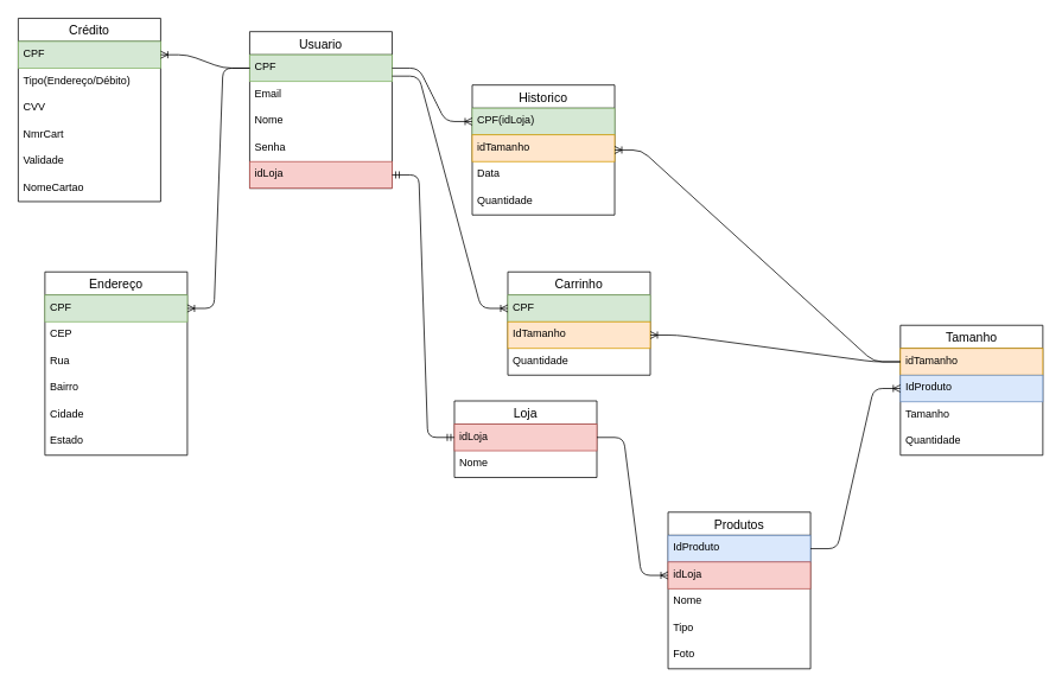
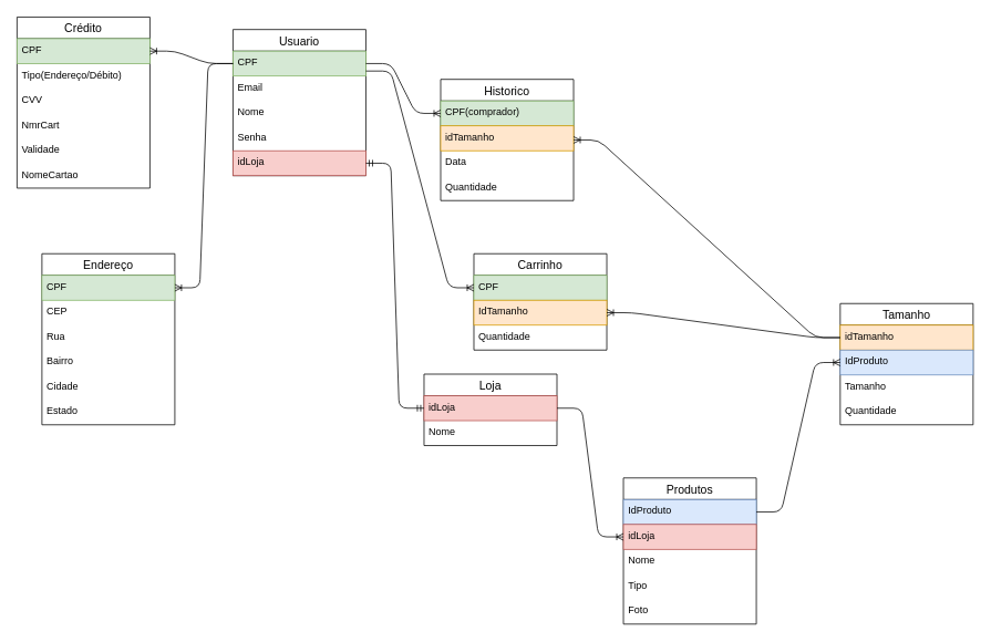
  <mxCell id="0" />
  <mxCell id="1" parent="0" />
  <mxCell id="2" value="Usuario" style="swimlane;fontStyle=0;childLayout=stackLayout;horizontal=1;startSize=26;horizontalStack=0;resizeParent=1;resizeParentMax=0;resizeLast=0;collapsible=1;marginBottom=0;align=center;fontSize=14;" vertex="1" parent="1"><mxGeometry x="280" y="35" width="160" height="176" as="geometry" /></mxCell>
  <mxCell id="3" value="CPF" style="text;strokeColor=#82b366;fillColor=#d5e8d4;spacingLeft=4;spacingRight=4;overflow=hidden;rotatable=0;points=[[0,0.5],[1,0.5]];portConstraint=eastwest;fontSize=12;" vertex="1" parent="2"><mxGeometry y="26" width="160" height="30" as="geometry" /></mxCell>
  <mxCell id="4" value="Email" style="text;strokeColor=none;fillColor=none;spacingLeft=4;spacingRight=4;overflow=hidden;rotatable=0;points=[[0,0.5],[1,0.5]];portConstraint=eastwest;fontSize=12;" vertex="1" parent="2"><mxGeometry y="56" width="160" height="30" as="geometry" /></mxCell>
  <mxCell id="5" value="Nome" style="text;strokeColor=none;fillColor=none;spacingLeft=4;spacingRight=4;overflow=hidden;rotatable=0;points=[[0,0.5],[1,0.5]];portConstraint=eastwest;fontSize=12;" vertex="1" parent="2"><mxGeometry y="86" width="160" height="30" as="geometry" /></mxCell>
  <mxCell id="6" value="Senha" style="text;strokeColor=none;fillColor=none;spacingLeft=4;spacingRight=4;overflow=hidden;rotatable=0;points=[[0,0.5],[1,0.5]];portConstraint=eastwest;fontSize=12;" vertex="1" parent="2"><mxGeometry y="116" width="160" height="30" as="geometry" /></mxCell>
  <mxCell id="7" value="idLoja" style="text;strokeColor=#b85450;fillColor=#f8cecc;spacingLeft=4;spacingRight=4;overflow=hidden;rotatable=0;points=[[0,0.5],[1,0.5]];portConstraint=eastwest;fontSize=12;" vertex="1" parent="2"><mxGeometry y="146" width="160" height="30" as="geometry" /></mxCell>
  <mxCell id="8" value="Endereço" style="swimlane;fontStyle=0;childLayout=stackLayout;horizontal=1;startSize=26;horizontalStack=0;resizeParent=1;resizeParentMax=0;resizeLast=0;collapsible=1;marginBottom=0;align=center;fontSize=14;" vertex="1" parent="1"><mxGeometry x="50" y="305" width="160" height="206" as="geometry" /></mxCell>
  <mxCell id="9" value="CPF" style="text;strokeColor=#82b366;fillColor=#d5e8d4;spacingLeft=4;spacingRight=4;overflow=hidden;rotatable=0;points=[[0,0.5],[1,0.5]];portConstraint=eastwest;fontSize=12;" vertex="1" parent="8"><mxGeometry y="26" width="160" height="30" as="geometry" /></mxCell>
  <mxCell id="10" value="CEP" style="text;strokeColor=none;fillColor=none;spacingLeft=4;spacingRight=4;overflow=hidden;rotatable=0;points=[[0,0.5],[1,0.5]];portConstraint=eastwest;fontSize=12;" vertex="1" parent="8"><mxGeometry y="56" width="160" height="30" as="geometry" /></mxCell>
  <mxCell id="11" value="Rua" style="text;strokeColor=none;fillColor=none;spacingLeft=4;spacingRight=4;overflow=hidden;rotatable=0;points=[[0,0.5],[1,0.5]];portConstraint=eastwest;fontSize=12;" vertex="1" parent="8"><mxGeometry y="86" width="160" height="30" as="geometry" /></mxCell>
  <mxCell id="12" value="Bairro" style="text;strokeColor=none;fillColor=none;spacingLeft=4;spacingRight=4;overflow=hidden;rotatable=0;points=[[0,0.5],[1,0.5]];portConstraint=eastwest;fontSize=12;" vertex="1" parent="8"><mxGeometry y="116" width="160" height="30" as="geometry" /></mxCell>
  <mxCell id="13" value="Cidade" style="text;strokeColor=none;fillColor=none;spacingLeft=4;spacingRight=4;overflow=hidden;rotatable=0;points=[[0,0.5],[1,0.5]];portConstraint=eastwest;fontSize=12;" vertex="1" parent="8"><mxGeometry y="146" width="160" height="30" as="geometry" /></mxCell>
  <mxCell id="14" value="Estado" style="text;strokeColor=none;fillColor=none;spacingLeft=4;spacingRight=4;overflow=hidden;rotatable=0;points=[[0,0.5],[1,0.5]];portConstraint=eastwest;fontSize=12;" vertex="1" parent="8"><mxGeometry y="176" width="160" height="30" as="geometry" /></mxCell>
  <mxCell id="15" value="Crédito" style="swimlane;fontStyle=0;childLayout=stackLayout;horizontal=1;startSize=26;horizontalStack=0;resizeParent=1;resizeParentMax=0;resizeLast=0;collapsible=1;marginBottom=0;align=center;fontSize=14;" vertex="1" parent="1"><mxGeometry x="20" y="20" width="160" height="206" as="geometry" /></mxCell>
  <mxCell id="16" value="CPF" style="text;strokeColor=#82b366;fillColor=#d5e8d4;spacingLeft=4;spacingRight=4;overflow=hidden;rotatable=0;points=[[0,0.5],[1,0.5]];portConstraint=eastwest;fontSize=12;" vertex="1" parent="15"><mxGeometry y="26" width="160" height="30" as="geometry" /></mxCell>
  <mxCell id="17" value="Tipo(Endereço/Débito)" style="text;spacingLeft=4;spacingRight=4;overflow=hidden;rotatable=0;points=[[0,0.5],[1,0.5]];portConstraint=eastwest;fontSize=12;" vertex="1" parent="15"><mxGeometry y="56" width="160" height="30" as="geometry" /></mxCell>
  <mxCell id="18" value="CVV" style="text;strokeColor=none;fillColor=none;spacingLeft=4;spacingRight=4;overflow=hidden;rotatable=0;points=[[0,0.5],[1,0.5]];portConstraint=eastwest;fontSize=12;" vertex="1" parent="15"><mxGeometry y="86" width="160" height="30" as="geometry" /></mxCell>
  <mxCell id="19" value="NmrCart" style="text;strokeColor=none;fillColor=none;spacingLeft=4;spacingRight=4;overflow=hidden;rotatable=0;points=[[0,0.5],[1,0.5]];portConstraint=eastwest;fontSize=12;" vertex="1" parent="15"><mxGeometry y="116" width="160" height="30" as="geometry" /></mxCell>
  <mxCell id="20" value="Validade" style="text;strokeColor=none;fillColor=none;spacingLeft=4;spacingRight=4;overflow=hidden;rotatable=0;points=[[0,0.5],[1,0.5]];portConstraint=eastwest;fontSize=12;" vertex="1" parent="15"><mxGeometry y="146" width="160" height="30" as="geometry" /></mxCell>
  <mxCell id="21" value="NomeCartao" style="text;strokeColor=none;fillColor=none;spacingLeft=4;spacingRight=4;overflow=hidden;rotatable=0;points=[[0,0.5],[1,0.5]];portConstraint=eastwest;fontSize=12;" vertex="1" parent="15"><mxGeometry y="176" width="160" height="30" as="geometry" /></mxCell>
  <mxCell id="22" value="Loja" style="swimlane;fontStyle=0;childLayout=stackLayout;horizontal=1;startSize=26;horizontalStack=0;resizeParent=1;resizeParentMax=0;resizeLast=0;collapsible=1;marginBottom=0;align=center;fontSize=14;" vertex="1" parent="1"><mxGeometry x="510" y="450" width="160" height="86" as="geometry" /></mxCell>
  <mxCell id="23" value="idLoja" style="text;strokeColor=#b85450;fillColor=#f8cecc;spacingLeft=4;spacingRight=4;overflow=hidden;rotatable=0;points=[[0,0.5],[1,0.5]];portConstraint=eastwest;fontSize=12;" vertex="1" parent="22"><mxGeometry y="26" width="160" height="30" as="geometry" /></mxCell>
  <mxCell id="24" value="Nome" style="text;strokeColor=none;fillColor=none;spacingLeft=4;spacingRight=4;overflow=hidden;rotatable=0;points=[[0,0.5],[1,0.5]];portConstraint=eastwest;fontSize=12;" vertex="1" parent="22"><mxGeometry y="56" width="160" height="30" as="geometry" /></mxCell>
  <mxCell id="25" value="Carrinho" style="swimlane;fontStyle=0;childLayout=stackLayout;horizontal=1;startSize=26;horizontalStack=0;resizeParent=1;resizeParentMax=0;resizeLast=0;collapsible=1;marginBottom=0;align=center;fontSize=14;" vertex="1" parent="1"><mxGeometry x="570" y="305" width="160" height="116" as="geometry" /></mxCell>
  <mxCell id="26" value="CPF" style="text;strokeColor=#82b366;fillColor=#d5e8d4;spacingLeft=4;spacingRight=4;overflow=hidden;rotatable=0;points=[[0,0.5],[1,0.5]];portConstraint=eastwest;fontSize=12;" vertex="1" parent="25"><mxGeometry y="26" width="160" height="30" as="geometry" /></mxCell>
  <mxCell id="27" value="IdTamanho" style="text;strokeColor=#d79b00;fillColor=#ffe6cc;spacingLeft=4;spacingRight=4;overflow=hidden;rotatable=0;points=[[0,0.5],[1,0.5]];portConstraint=eastwest;fontSize=12;" vertex="1" parent="25"><mxGeometry y="56" width="160" height="30" as="geometry" /></mxCell>
  <mxCell id="28" value="Quantidade" style="text;strokeColor=none;fillColor=none;spacingLeft=4;spacingRight=4;overflow=hidden;rotatable=0;points=[[0,0.5],[1,0.5]];portConstraint=eastwest;fontSize=12;" vertex="1" parent="25"><mxGeometry y="86" width="160" height="30" as="geometry" /></mxCell>
  <mxCell id="29" value="Historico" style="swimlane;fontStyle=0;childLayout=stackLayout;horizontal=1;startSize=26;horizontalStack=0;resizeParent=1;resizeParentMax=0;resizeLast=0;collapsible=1;marginBottom=0;align=center;fontSize=14;" vertex="1" parent="1"><mxGeometry x="530" y="95" width="160" height="146" as="geometry" /></mxCell>
- <mxCell id="30" value="CPF(idLoja)" style="text;strokeColor=#82b366;fillColor=#d5e8d4;spacingLeft=4;spacingRight=4;overflow=hidden;rotatable=0;points=[[0,0.5],[1,0.5]];portConstraint=eastwest;fontSize=12;" vertex="1" parent="29"><mxGeometry y="26" width="160" height="30" as="geometry" /></mxCell>
+ <mxCell id="30" value="CPF(comprador)" style="text;strokeColor=#82b366;fillColor=#d5e8d4;spacingLeft=4;spacingRight=4;overflow=hidden;rotatable=0;points=[[0,0.5],[1,0.5]];portConstraint=eastwest;fontSize=12;" vertex="1" parent="29"><mxGeometry y="26" width="160" height="30" as="geometry" /></mxCell>
  <mxCell id="31" value="idTamanho" style="text;strokeColor=#d79b00;fillColor=#ffe6cc;spacingLeft=4;spacingRight=4;overflow=hidden;rotatable=0;points=[[0,0.5],[1,0.5]];portConstraint=eastwest;fontSize=12;" vertex="1" parent="29"><mxGeometry y="56" width="160" height="30" as="geometry" /></mxCell>
  <mxCell id="32" value="Data" style="text;strokeColor=none;fillColor=none;spacingLeft=4;spacingRight=4;overflow=hidden;rotatable=0;points=[[0,0.5],[1,0.5]];portConstraint=eastwest;fontSize=12;" vertex="1" parent="29"><mxGeometry y="86" width="160" height="30" as="geometry" /></mxCell>
  <mxCell id="33" value="Quantidade" style="text;strokeColor=none;fillColor=none;spacingLeft=4;spacingRight=4;overflow=hidden;rotatable=0;points=[[0,0.5],[1,0.5]];portConstraint=eastwest;fontSize=12;" vertex="1" parent="29"><mxGeometry y="116" width="160" height="30" as="geometry" /></mxCell>
  <mxCell id="34" value="" style="edgeStyle=entityRelationEdgeStyle;fontSize=12;html=1;endArrow=ERoneToMany;entryX=1;entryY=0.5;entryDx=0;entryDy=0;" edge="1" parent="1" source="3" target="16"><mxGeometry width="100" height="100" relative="1" as="geometry"><mxPoint x="170" y="265" as="sourcePoint" /><mxPoint x="270" y="165" as="targetPoint" /></mxGeometry></mxCell>
  <mxCell id="35" value="Produtos" style="swimlane;fontStyle=0;childLayout=stackLayout;horizontal=1;startSize=26;horizontalStack=0;resizeParent=1;resizeParentMax=0;resizeLast=0;collapsible=1;marginBottom=0;align=center;fontSize=14;" vertex="1" parent="1"><mxGeometry x="750" y="575" width="160" height="176" as="geometry" /></mxCell>
  <mxCell id="36" value="IdProduto" style="text;strokeColor=#6c8ebf;fillColor=#dae8fc;spacingLeft=4;spacingRight=4;overflow=hidden;rotatable=0;points=[[0,0.5],[1,0.5]];portConstraint=eastwest;fontSize=12;" vertex="1" parent="35"><mxGeometry y="26" width="160" height="30" as="geometry" /></mxCell>
  <mxCell id="37" value="idLoja" style="text;spacingLeft=4;spacingRight=4;overflow=hidden;rotatable=0;points=[[0,0.5],[1,0.5]];portConstraint=eastwest;fontSize=12;fillColor=#f8cecc;strokeColor=#b85450;" vertex="1" parent="35"><mxGeometry y="56" width="160" height="30" as="geometry" /></mxCell>
  <mxCell id="38" value="Nome" style="text;strokeColor=none;fillColor=none;spacingLeft=4;spacingRight=4;overflow=hidden;rotatable=0;points=[[0,0.5],[1,0.5]];portConstraint=eastwest;fontSize=12;" vertex="1" parent="35"><mxGeometry y="86" width="160" height="30" as="geometry" /></mxCell>
  <mxCell id="39" value="Tipo" style="text;strokeColor=none;fillColor=none;spacingLeft=4;spacingRight=4;overflow=hidden;rotatable=0;points=[[0,0.5],[1,0.5]];portConstraint=eastwest;fontSize=12;" vertex="1" parent="35"><mxGeometry y="116" width="160" height="30" as="geometry" /></mxCell>
  <mxCell id="40" value="Foto" style="text;strokeColor=none;fillColor=none;spacingLeft=4;spacingRight=4;overflow=hidden;rotatable=0;points=[[0,0.5],[1,0.5]];portConstraint=eastwest;fontSize=12;" vertex="1" parent="35"><mxGeometry y="146" width="160" height="30" as="geometry" /></mxCell>
  <mxCell id="41" value="Tamanho" style="swimlane;fontStyle=0;childLayout=stackLayout;horizontal=1;startSize=26;horizontalStack=0;resizeParent=1;resizeParentMax=0;resizeLast=0;collapsible=1;marginBottom=0;align=center;fontSize=14;" vertex="1" parent="1"><mxGeometry x="1011" y="365" width="160" height="146" as="geometry" /></mxCell>
  <mxCell id="42" value="idTamanho" style="text;strokeColor=#d79b00;fillColor=#ffe6cc;spacingLeft=4;spacingRight=4;overflow=hidden;rotatable=0;points=[[0,0.5],[1,0.5]];portConstraint=eastwest;fontSize=12;" vertex="1" parent="41"><mxGeometry y="26" width="160" height="30" as="geometry" /></mxCell>
  <mxCell id="43" value="IdProduto" style="text;strokeColor=#6c8ebf;fillColor=#dae8fc;spacingLeft=4;spacingRight=4;overflow=hidden;rotatable=0;points=[[0,0.5],[1,0.5]];portConstraint=eastwest;fontSize=12;" vertex="1" parent="41"><mxGeometry y="56" width="160" height="30" as="geometry" /></mxCell>
  <mxCell id="44" value="Tamanho" style="text;strokeColor=none;fillColor=none;spacingLeft=4;spacingRight=4;overflow=hidden;rotatable=0;points=[[0,0.5],[1,0.5]];portConstraint=eastwest;fontSize=12;" vertex="1" parent="41"><mxGeometry y="86" width="160" height="30" as="geometry" /></mxCell>
  <mxCell id="45" value="Quantidade" style="text;strokeColor=none;fillColor=none;spacingLeft=4;spacingRight=4;overflow=hidden;rotatable=0;points=[[0,0.5],[1,0.5]];portConstraint=eastwest;fontSize=12;" vertex="1" parent="41"><mxGeometry y="116" width="160" height="30" as="geometry" /></mxCell>
  <mxCell id="46" value="" style="edgeStyle=entityRelationEdgeStyle;fontSize=12;html=1;endArrow=ERoneToMany;entryX=1;entryY=0.5;entryDx=0;entryDy=0;exitX=0;exitY=0.5;exitDx=0;exitDy=0;" edge="1" parent="1" source="3" target="9"><mxGeometry width="100" height="100" relative="1" as="geometry"><mxPoint x="320" y="320" as="sourcePoint" /><mxPoint x="220" y="305" as="targetPoint" /></mxGeometry></mxCell>
  <mxCell id="47" value="" style="edgeStyle=entityRelationEdgeStyle;fontSize=12;html=1;endArrow=ERoneToMany;exitX=1;exitY=0.5;exitDx=0;exitDy=0;entryX=0;entryY=0.5;entryDx=0;entryDy=0;" edge="1" parent="1" source="3" target="30"><mxGeometry width="100" height="100" relative="1" as="geometry"><mxPoint x="310" y="345" as="sourcePoint" /><mxPoint x="410" y="245" as="targetPoint" /></mxGeometry></mxCell>
  <mxCell id="48" value="" style="edgeStyle=entityRelationEdgeStyle;fontSize=12;html=1;endArrow=ERoneToMany;exitX=1;exitY=0.5;exitDx=0;exitDy=0;entryX=0;entryY=0.5;entryDx=0;entryDy=0;" edge="1" parent="1" target="26"><mxGeometry width="100" height="100" relative="1" as="geometry"><mxPoint x="440" y="85" as="sourcePoint" /><mxPoint x="530" y="145" as="targetPoint" /></mxGeometry></mxCell>
  <mxCell id="49" value="" style="edgeStyle=entityRelationEdgeStyle;fontSize=12;html=1;endArrow=ERmandOne;startArrow=ERmandOne;entryX=1;entryY=0.5;entryDx=0;entryDy=0;exitX=0;exitY=0.5;exitDx=0;exitDy=0;" edge="1" parent="1" source="23" target="7"><mxGeometry width="100" height="100" relative="1" as="geometry"><mxPoint x="470" y="475" as="sourcePoint" /><mxPoint x="480" y="285" as="targetPoint" /></mxGeometry></mxCell>
  <mxCell id="50" value="" style="edgeStyle=entityRelationEdgeStyle;fontSize=12;html=1;endArrow=ERoneToMany;entryX=0;entryY=0.5;entryDx=0;entryDy=0;" edge="1" parent="1" source="23" target="37"><mxGeometry width="100" height="100" relative="1" as="geometry"><mxPoint x="690" y="585" as="sourcePoint" /><mxPoint x="790" y="485" as="targetPoint" /></mxGeometry></mxCell>
  <mxCell id="51" value="" style="edgeStyle=entityRelationEdgeStyle;fontSize=12;html=1;endArrow=ERoneToMany;entryX=0;entryY=0.5;entryDx=0;entryDy=0;exitX=1;exitY=0.5;exitDx=0;exitDy=0;" edge="1" parent="1" source="36" target="43"><mxGeometry width="100" height="100" relative="1" as="geometry"><mxPoint x="560" y="725" as="sourcePoint" /><mxPoint x="660" y="625" as="targetPoint" /></mxGeometry></mxCell>
  <mxCell id="52" value="" style="edgeStyle=entityRelationEdgeStyle;fontSize=12;html=1;endArrow=ERoneToMany;exitX=0;exitY=0.5;exitDx=0;exitDy=0;entryX=1;entryY=0.5;entryDx=0;entryDy=0;" edge="1" parent="1" source="42" target="29"><mxGeometry width="100" height="100" relative="1" as="geometry"><mxPoint x="1061" y="315" as="sourcePoint" /><mxPoint x="780" y="285" as="targetPoint" /></mxGeometry></mxCell>
  <mxCell id="53" value="" style="edgeStyle=entityRelationEdgeStyle;fontSize=12;html=1;endArrow=ERoneToMany;exitX=0;exitY=0.5;exitDx=0;exitDy=0;entryX=1;entryY=0.5;entryDx=0;entryDy=0;" edge="1" parent="1" source="42" target="27"><mxGeometry width="100" height="100" relative="1" as="geometry"><mxPoint x="800" y="495" as="sourcePoint" /><mxPoint x="900" y="395" as="targetPoint" /></mxGeometry></mxCell>
